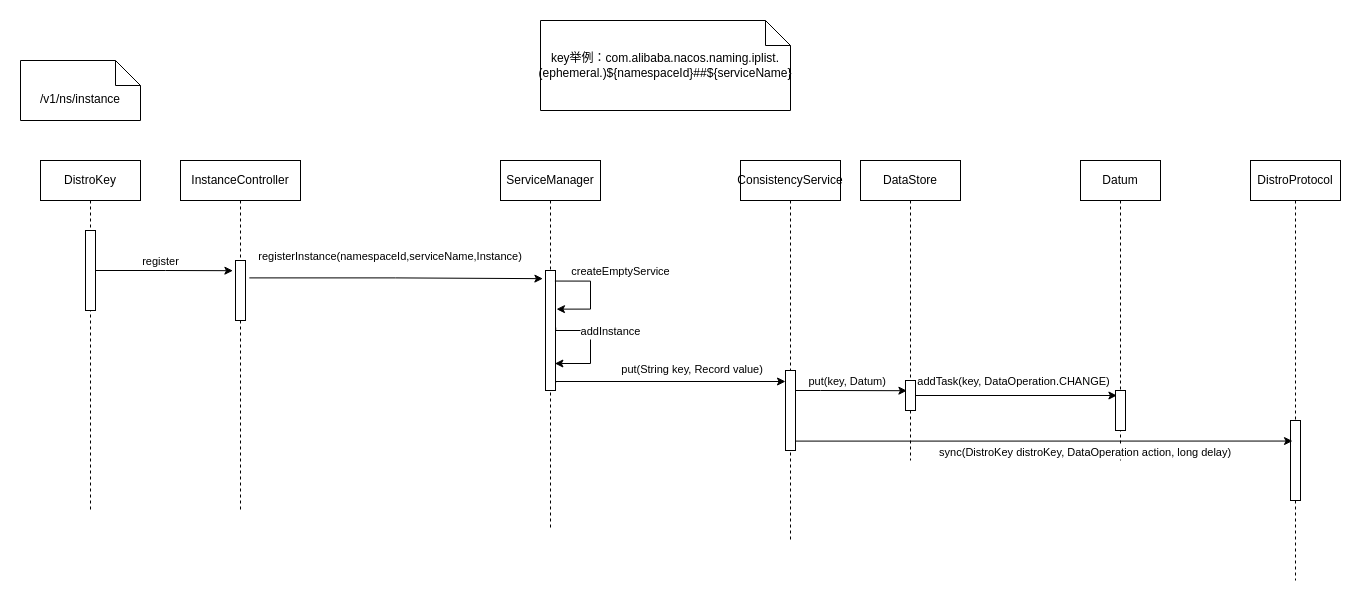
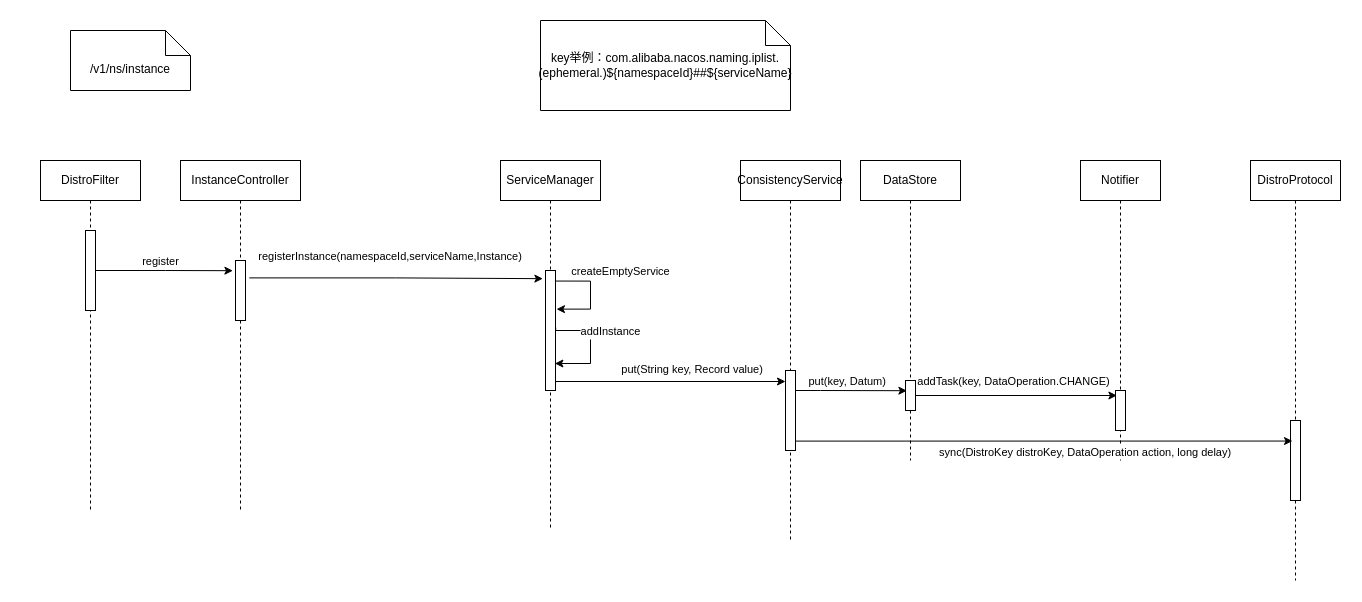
  <mxCell id="0" />
  <mxCell id="1" parent="0" />
- <mxCell id="2" value="DistroKey" style="shape=umlLifeline;perimeter=lifelinePerimeter;whiteSpace=wrap;container=1;collapsible=0;recursiveResize=0;outlineConnect=0;" vertex="1" parent="1"><mxGeometry x="40" y="160" width="100" height="350" as="geometry" /></mxCell>
+ <mxCell id="2" value="DistroFilter" style="shape=umlLifeline;perimeter=lifelinePerimeter;whiteSpace=wrap;container=1;collapsible=0;recursiveResize=0;outlineConnect=0;" vertex="1" parent="1"><mxGeometry x="40" y="160" width="100" height="350" as="geometry" /></mxCell>
  <mxCell id="3" value="" style="html=1;points=[];perimeter=orthogonalPerimeter;" vertex="1" parent="2"><mxGeometry x="45" y="70" width="10" height="80" as="geometry" /></mxCell>
  <mxCell id="4" value="InstanceController" style="shape=umlLifeline;perimeter=lifelinePerimeter;whiteSpace=wrap;container=1;collapsible=0;recursiveResize=0;outlineConnect=0;" vertex="1" parent="1"><mxGeometry x="180" y="160" width="120" height="350" as="geometry" /></mxCell>
  <mxCell id="5" value="" style="html=1;points=[];perimeter=orthogonalPerimeter;" vertex="1" parent="4"><mxGeometry x="55" y="100" width="10" height="60" as="geometry" /></mxCell>
- <mxCell id="6" value="/v1/ns/instance" style="shape=note2;boundedLbl=1;whiteSpace=wrap;size=25;verticalAlign=top;align=center;html=1;" vertex="1" parent="1"><mxGeometry x="20" y="60" width="120" height="60" as="geometry" /></mxCell>
+ <mxCell id="6" value="/v1/ns/instance" style="shape=note2;boundedLbl=1;whiteSpace=wrap;size=25;verticalAlign=top;align=center;html=1;" vertex="1" parent="1"><mxGeometry x="70" y="30" width="120" height="60" as="geometry" /></mxCell>
  <mxCell id="7" style="edgeStyle=orthogonalEdgeStyle;rounded=0;orthogonalLoop=1;jettySize=auto;html=1;entryX=-0.26;entryY=0.17;entryDx=0;entryDy=0;entryPerimeter=0;" edge="1" parent="1" source="3" target="5"><mxGeometry relative="1" as="geometry" /></mxCell>
  <mxCell id="8" value="register" style="edgeLabel;align=center;verticalAlign=middle;resizable=0;points=[];html=1;" vertex="1" connectable="0" parent="7"><mxGeometry x="-0.286" relative="1" as="geometry"><mxPoint x="15.92" y="-10" as="offset" /></mxGeometry></mxCell>
  <mxCell id="9" value="ServiceManager" style="shape=umlLifeline;perimeter=lifelinePerimeter;whiteSpace=wrap;container=1;collapsible=0;recursiveResize=0;outlineConnect=0;" vertex="1" parent="1"><mxGeometry x="500" y="160" width="100" height="370" as="geometry" /></mxCell>
  <mxCell id="10" value="" style="html=1;points=[];perimeter=orthogonalPerimeter;" vertex="1" parent="9"><mxGeometry x="45" y="110" width="10" height="120" as="geometry" /></mxCell>
  <mxCell id="11" style="edgeStyle=orthogonalEdgeStyle;rounded=0;orthogonalLoop=1;jettySize=auto;html=1;exitX=1.02;exitY=0.475;exitDx=0;exitDy=0;exitPerimeter=0;entryX=0.94;entryY=0.775;entryDx=0;entryDy=0;entryPerimeter=0;" edge="1" parent="9" source="10" target="10"><mxGeometry relative="1" as="geometry"><mxPoint x="55" y="190" as="sourcePoint" /><Array as="points"><mxPoint x="55" y="170" /><mxPoint x="90" y="170" /><mxPoint x="90" y="203" /></Array></mxGeometry></mxCell>
  <mxCell id="12" value="addInstance" style="edgeLabel;align=center;verticalAlign=middle;resizable=0;points=[];" vertex="1" connectable="0" parent="11"><mxGeometry x="0.235" relative="1" as="geometry"><mxPoint x="20" y="-28.2" as="offset" /></mxGeometry></mxCell>
  <mxCell id="13" style="edgeStyle=orthogonalEdgeStyle;rounded=0;orthogonalLoop=1;jettySize=auto;html=1;entryX=1.1;entryY=0.322;entryDx=0;entryDy=0;entryPerimeter=0;exitX=0.94;exitY=0.088;exitDx=0;exitDy=0;exitPerimeter=0;" edge="1" parent="9" source="10" target="10"><mxGeometry relative="1" as="geometry"><mxPoint x="390" y="149" as="sourcePoint" /><mxPoint x="160" y="150" as="targetPoint" /><Array as="points"><mxPoint x="90" y="121" /><mxPoint x="90" y="149" /></Array></mxGeometry></mxCell>
  <mxCell id="14" value="createEmptyService" style="edgeLabel;align=center;verticalAlign=middle;resizable=0;points=[];" vertex="1" connectable="0" parent="13"><mxGeometry x="-0.248" y="-2" relative="1" as="geometry"><mxPoint x="32" y="-12.4" as="offset" /></mxGeometry></mxCell>
  <mxCell id="15" style="edgeStyle=orthogonalEdgeStyle;rounded=0;orthogonalLoop=1;jettySize=auto;html=1;entryX=-0.26;entryY=0.068;entryDx=0;entryDy=0;entryPerimeter=0;exitX=1.38;exitY=0.29;exitDx=0;exitDy=0;exitPerimeter=0;" edge="1" parent="1" source="5" target="10"><mxGeometry relative="1" as="geometry" /></mxCell>
  <mxCell id="16" value="registerInstance(namespaceId,serviceName,Instance)" style="edgeLabel;align=center;verticalAlign=middle;resizable=0;points=[];" vertex="1" connectable="0" parent="15"><mxGeometry x="0.178" y="3" relative="1" as="geometry"><mxPoint x="-31.4" y="-20.4" as="offset" /></mxGeometry></mxCell>
  <mxCell id="17" value="ConsistencyService" style="shape=umlLifeline;perimeter=lifelinePerimeter;whiteSpace=wrap;container=1;collapsible=0;recursiveResize=0;outlineConnect=0;" vertex="1" parent="1"><mxGeometry x="740" y="160" width="100" height="380" as="geometry" /></mxCell>
  <mxCell id="18" value="" style="html=1;points=[];perimeter=orthogonalPerimeter;" vertex="1" parent="17"><mxGeometry x="45" y="210" width="10" height="80" as="geometry" /></mxCell>
  <mxCell id="19" style="edgeStyle=orthogonalEdgeStyle;rounded=0;orthogonalLoop=1;jettySize=auto;html=1;exitX=1.02;exitY=0.935;exitDx=0;exitDy=0;exitPerimeter=0;" edge="1" parent="1" source="10" target="18"><mxGeometry relative="1" as="geometry"><mxPoint x="900" y="410" as="sourcePoint" /><mxPoint x="760" y="384" as="targetPoint" /><Array as="points"><mxPoint x="555" y="381" /></Array></mxGeometry></mxCell>
  <mxCell id="20" value="put(String key, Record value)" style="edgeLabel;align=center;verticalAlign=middle;resizable=0;points=[];" vertex="1" connectable="0" parent="19"><mxGeometry x="0.175" y="-1" relative="1" as="geometry"><mxPoint x="1.6" y="-14.41" as="offset" /></mxGeometry></mxCell>
  <mxCell id="21" value="key举例：com.alibaba.nacos.naming.iplist.(ephemeral.)${namespaceId}##${serviceName}" style="shape=note2;boundedLbl=1;size=25;verticalAlign=middle;align=center;whiteSpace=wrap;" vertex="1" parent="1"><mxGeometry x="540" y="20" width="250" height="90" as="geometry" /></mxCell>
  <mxCell id="22" value="DataStore" style="shape=umlLifeline;perimeter=lifelinePerimeter;whiteSpace=wrap;container=1;collapsible=0;recursiveResize=0;outlineConnect=0;" vertex="1" parent="1"><mxGeometry x="860" y="160" width="100" height="300" as="geometry" /></mxCell>
  <mxCell id="23" value="" style="html=1;points=[];perimeter=orthogonalPerimeter;" vertex="1" parent="22"><mxGeometry x="45" y="220" width="10" height="30" as="geometry" /></mxCell>
  <mxCell id="24" value="DistroProtocol" style="shape=umlLifeline;perimeter=lifelinePerimeter;whiteSpace=wrap;container=1;collapsible=0;recursiveResize=0;outlineConnect=0;" vertex="1" parent="1"><mxGeometry x="1250" y="160" width="90" height="420" as="geometry" /></mxCell>
  <mxCell id="25" value="" style="html=1;points=[];perimeter=orthogonalPerimeter;" vertex="1" parent="24"><mxGeometry x="40" y="260" width="10" height="80" as="geometry" /></mxCell>
  <mxCell id="26" style="edgeStyle=orthogonalEdgeStyle;rounded=0;orthogonalLoop=1;jettySize=auto;html=1;entryX=0.14;entryY=0.34;entryDx=0;entryDy=0;entryPerimeter=0;" edge="1" parent="1" source="18" target="23"><mxGeometry relative="1" as="geometry"><Array as="points"><mxPoint x="820" y="390" /><mxPoint x="820" y="390" /></Array></mxGeometry></mxCell>
  <mxCell id="27" value="put(key, Datum)" style="edgeLabel;align=center;verticalAlign=middle;resizable=0;points=[];" vertex="1" connectable="0" parent="26"><mxGeometry x="0.321" y="1" relative="1" as="geometry"><mxPoint x="-22.27" y="-9.21" as="offset" /></mxGeometry></mxCell>
- <mxCell id="28" value="Datum" style="shape=umlLifeline;perimeter=lifelinePerimeter;whiteSpace=wrap;container=1;collapsible=0;recursiveResize=0;outlineConnect=0;" vertex="1" parent="1"><mxGeometry x="1080" y="160" width="80" height="300" as="geometry" /></mxCell>
+ <mxCell id="28" value="Notifier" style="shape=umlLifeline;perimeter=lifelinePerimeter;whiteSpace=wrap;container=1;collapsible=0;recursiveResize=0;outlineConnect=0;" vertex="1" parent="1"><mxGeometry x="1080" y="160" width="80" height="300" as="geometry" /></mxCell>
  <mxCell id="29" value="" style="html=1;points=[];perimeter=orthogonalPerimeter;" vertex="1" parent="28"><mxGeometry x="35" y="230" width="10" height="40" as="geometry" /></mxCell>
  <mxCell id="30" style="edgeStyle=orthogonalEdgeStyle;rounded=0;orthogonalLoop=1;jettySize=auto;html=1;entryX=0.14;entryY=0.125;entryDx=0;entryDy=0;entryPerimeter=0;" edge="1" parent="1" source="23" target="29"><mxGeometry relative="1" as="geometry" /></mxCell>
  <mxCell id="31" value="addTask(key, DataOperation.CHANGE)" style="edgeLabel;align=center;verticalAlign=middle;resizable=0;points=[];" vertex="1" connectable="0" parent="30"><mxGeometry x="0.315" y="-1" relative="1" as="geometry"><mxPoint x="-34" y="-16" as="offset" /></mxGeometry></mxCell>
  <mxCell id="32" style="edgeStyle=orthogonalEdgeStyle;rounded=0;orthogonalLoop=1;jettySize=auto;html=1;entryX=0.2;entryY=0.257;entryDx=0;entryDy=0;entryPerimeter=0;" edge="1" parent="1" target="25"><mxGeometry relative="1" as="geometry"><mxPoint x="795" y="442.96" as="sourcePoint" /><mxPoint x="1280" y="440" as="targetPoint" /><Array as="points"><mxPoint x="795" y="441" /></Array></mxGeometry></mxCell>
  <mxCell id="33" value="sync(DistroKey distroKey, DataOperation action, long delay)" style="edgeLabel;align=center;verticalAlign=middle;resizable=0;points=[];" vertex="1" connectable="0" parent="32"><mxGeometry x="0.217" y="-1" relative="1" as="geometry"><mxPoint x="-12" y="9" as="offset" /></mxGeometry></mxCell>
